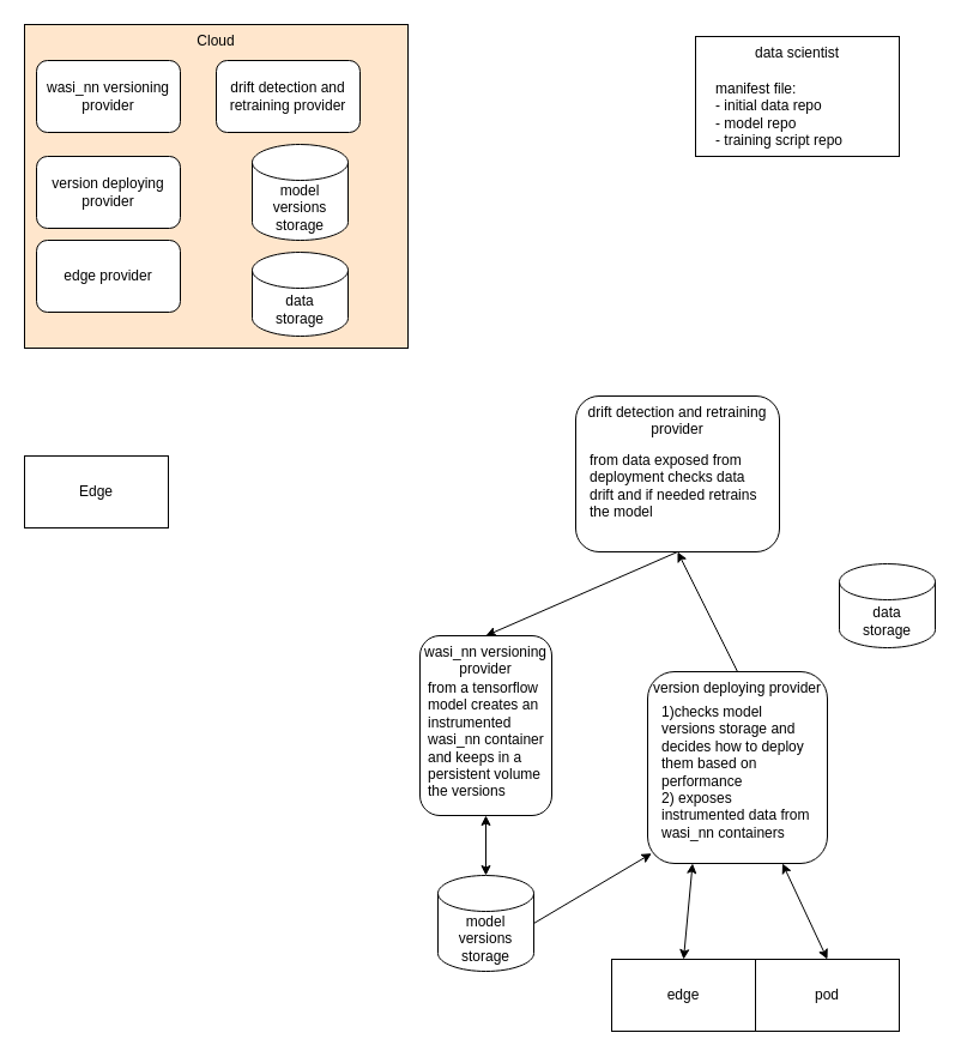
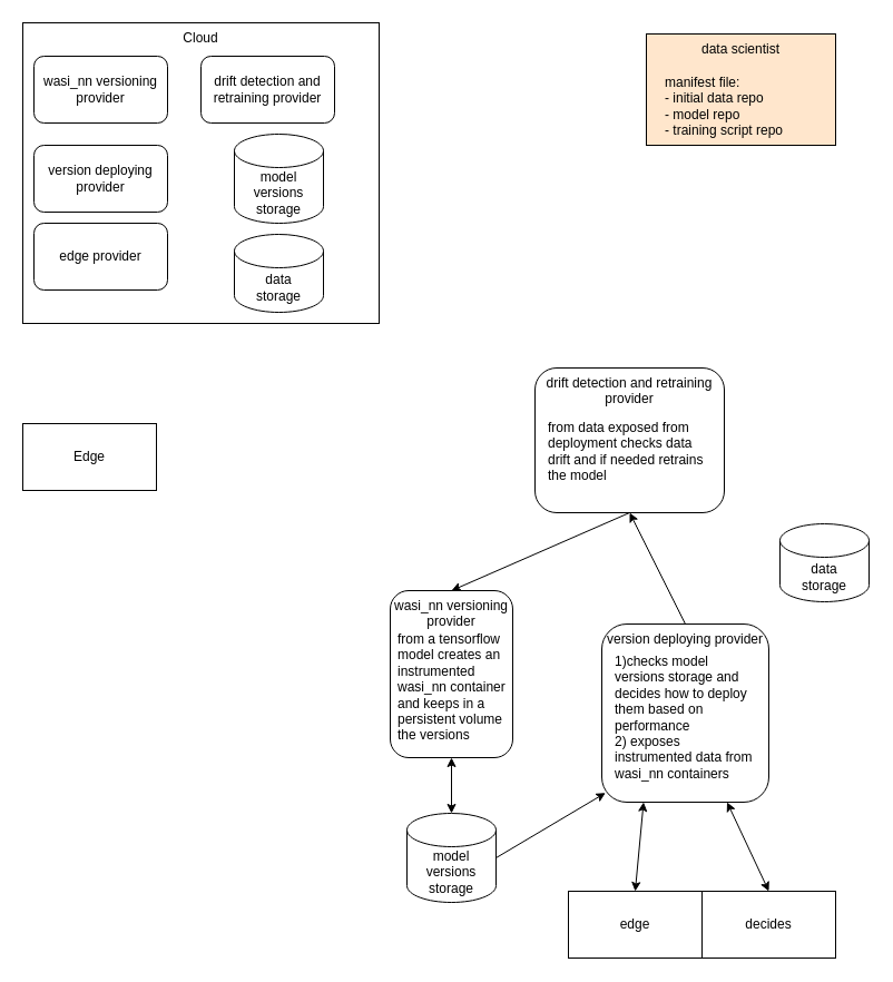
  <mxCell id="0" />
  <mxCell id="1" parent="0" />
- <mxCell id="2" value="Cloud" style="rounded=0;whiteSpace=wrap;html=1;verticalAlign=top;fillColor=#ffe6cc;" vertex="1" parent="1"><mxGeometry x="20" y="20" width="320" height="270" as="geometry" /></mxCell>
- <mxCell id="3" value="data scientist" style="rounded=0;whiteSpace=wrap;html=1;verticalAlign=top;" vertex="1" parent="1"><mxGeometry x="580" y="30" width="170" height="100" as="geometry" /></mxCell>
+ <mxCell id="2" value="Cloud" style="rounded=0;whiteSpace=wrap;html=1;verticalAlign=top;" vertex="1" parent="1"><mxGeometry x="20" y="20" width="320" height="270" as="geometry" /></mxCell>
+ <mxCell id="3" value="data scientist" style="rounded=0;whiteSpace=wrap;html=1;verticalAlign=top;fillColor=#ffe6cc;" vertex="1" parent="1"><mxGeometry x="580" y="30" width="170" height="100" as="geometry" /></mxCell>
  <mxCell id="4" value="&lt;div&gt;manifest file:&lt;/div&gt;- initial data repo&lt;div&gt;- model repo&lt;/div&gt;&lt;div&gt;- training script repo&lt;/div&gt;" style="text;html=1;align=left;verticalAlign=top;whiteSpace=wrap;rounded=0;" vertex="1" parent="1"><mxGeometry x="595" y="60" width="145" height="70" as="geometry" /></mxCell>
  <mxCell id="5" value="wasi_nn versioning provider" style="rounded=1;whiteSpace=wrap;html=1;" vertex="1" parent="1"><mxGeometry x="30" y="50" width="120" height="60" as="geometry" /></mxCell>
  <mxCell id="6" value="wasi_nn versioning provider" style="rounded=1;whiteSpace=wrap;html=1;verticalAlign=top;" vertex="1" parent="1"><mxGeometry x="350" y="530" width="110" height="150" as="geometry" /></mxCell>
  <mxCell id="7" value="from a tensorflow model creates an instrumented wasi_nn container and keeps in a persistent volume the versions" style="text;html=1;align=left;verticalAlign=top;whiteSpace=wrap;rounded=0;" vertex="1" parent="1"><mxGeometry x="355" y="560" width="100" height="120" as="geometry" /></mxCell>
  <mxCell id="8" value="version deploying provider" style="rounded=1;whiteSpace=wrap;html=1;" vertex="1" parent="1"><mxGeometry x="30" y="130" width="120" height="60" as="geometry" /></mxCell>
  <mxCell id="9" value="drift detection and retraining provider" style="rounded=1;whiteSpace=wrap;html=1;" vertex="1" parent="1"><mxGeometry x="180" y="50" width="120" height="60" as="geometry" /></mxCell>
  <mxCell id="10" value="model versions storage" style="shape=cylinder3;whiteSpace=wrap;html=1;boundedLbl=1;backgroundOutline=1;size=15;" vertex="1" parent="1"><mxGeometry x="210" y="120" width="80" height="80" as="geometry" /></mxCell>
  <mxCell id="11" value="edge provider" style="rounded=1;whiteSpace=wrap;html=1;" vertex="1" parent="1"><mxGeometry x="30" y="200" width="120" height="60" as="geometry" /></mxCell>
  <mxCell id="12" value="Edge" style="rounded=0;whiteSpace=wrap;html=1;" vertex="1" parent="1"><mxGeometry x="20" y="380" width="120" height="60" as="geometry" /></mxCell>
  <mxCell id="13" value="data&lt;div&gt;storage&lt;/div&gt;" style="shape=cylinder3;whiteSpace=wrap;html=1;boundedLbl=1;backgroundOutline=1;size=15;" vertex="1" parent="1"><mxGeometry x="210" y="210" width="80" height="70" as="geometry" /></mxCell>
  <mxCell id="14" value="model versions storage" style="shape=cylinder3;whiteSpace=wrap;html=1;boundedLbl=1;backgroundOutline=1;size=15;" vertex="1" parent="1"><mxGeometry x="365" y="730" width="80" height="80" as="geometry" /></mxCell>
  <mxCell id="15" value="" style="endArrow=classic;startArrow=classic;html=1;rounded=0;entryX=0.5;entryY=1;entryDx=0;entryDy=0;" edge="1" parent="1" source="14" target="7"><mxGeometry width="50" height="50" relative="1" as="geometry"><mxPoint x="400" y="750" as="sourcePoint" /><mxPoint x="450" y="700" as="targetPoint" /></mxGeometry></mxCell>
  <mxCell id="16" value="drift detection and retraining provider" style="rounded=1;whiteSpace=wrap;html=1;verticalAlign=top;" vertex="1" parent="1"><mxGeometry x="480" y="330" width="170" height="130" as="geometry" /></mxCell>
  <mxCell id="17" value="version deploying provider" style="rounded=1;whiteSpace=wrap;html=1;verticalAlign=top;" vertex="1" parent="1"><mxGeometry x="540" y="560" width="150" height="160" as="geometry" /></mxCell>
  <mxCell id="18" value="" style="endArrow=classic;html=1;rounded=0;entryX=0.5;entryY=1;entryDx=0;entryDy=0;exitX=0.5;exitY=0;exitDx=0;exitDy=0;" edge="1" parent="1" source="17" target="16"><mxGeometry width="50" height="50" relative="1" as="geometry"><mxPoint x="690" y="610" as="sourcePoint" /><mxPoint x="740" y="560" as="targetPoint" /></mxGeometry></mxCell>
  <mxCell id="19" value="" style="endArrow=classic;html=1;rounded=0;exitX=0.5;exitY=1;exitDx=0;exitDy=0;entryX=0.5;entryY=0;entryDx=0;entryDy=0;" edge="1" parent="1" source="16" target="6"><mxGeometry width="50" height="50" relative="1" as="geometry"><mxPoint x="510" y="600" as="sourcePoint" /><mxPoint x="560" y="550" as="targetPoint" /></mxGeometry></mxCell>
  <mxCell id="20" value="" style="endArrow=classic;html=1;rounded=0;exitX=1;exitY=0.5;exitDx=0;exitDy=0;exitPerimeter=0;entryX=0.022;entryY=0.948;entryDx=0;entryDy=0;entryPerimeter=0;" edge="1" parent="1" source="14" target="17"><mxGeometry width="50" height="50" relative="1" as="geometry"><mxPoint x="470" y="770" as="sourcePoint" /><mxPoint x="550" y="790" as="targetPoint" /></mxGeometry></mxCell>
  <mxCell id="21" value="" style="endArrow=classic;startArrow=classic;html=1;rounded=0;entryX=0.25;entryY=1;entryDx=0;entryDy=0;" edge="1" parent="1" target="17"><mxGeometry width="50" height="50" relative="1" as="geometry"><mxPoint x="570" y="800" as="sourcePoint" /><mxPoint x="620" y="750" as="targetPoint" /></mxGeometry></mxCell>
  <mxCell id="22" value="" style="endArrow=classic;startArrow=classic;html=1;rounded=0;exitX=0.75;exitY=1;exitDx=0;exitDy=0;" edge="1" parent="1" source="17"><mxGeometry width="50" height="50" relative="1" as="geometry"><mxPoint x="650" y="810" as="sourcePoint" /><mxPoint x="690" y="800" as="targetPoint" /></mxGeometry></mxCell>
  <mxCell id="23" value="edge" style="rounded=0;whiteSpace=wrap;html=1;" vertex="1" parent="1"><mxGeometry x="510" y="800" width="120" height="60" as="geometry" /></mxCell>
- <mxCell id="24" value="pod" style="rounded=0;whiteSpace=wrap;html=1;" vertex="1" parent="1"><mxGeometry x="630" y="800" width="120" height="60" as="geometry" /></mxCell>
+ <mxCell id="24" value="decides" style="rounded=0;whiteSpace=wrap;html=1;" vertex="1" parent="1"><mxGeometry x="630" y="800" width="120" height="60" as="geometry" /></mxCell>
  <mxCell id="25" value="1)checks model versions storage and decides how to deploy them based on performance&lt;div&gt;2) exposes instrumented data from wasi_nn containers&lt;/div&gt;" style="text;html=1;align=left;verticalAlign=top;whiteSpace=wrap;rounded=0;" vertex="1" parent="1"><mxGeometry x="550" y="580" width="130" height="130" as="geometry" /></mxCell>
  <mxCell id="26" value="from data exposed from deployment checks data drift and if needed retrains the model" style="text;html=1;align=left;verticalAlign=top;whiteSpace=wrap;rounded=0;" vertex="1" parent="1"><mxGeometry x="490" y="370" width="150" height="80" as="geometry" /></mxCell>
  <mxCell id="27" value="data&lt;div&gt;storage&lt;/div&gt;" style="shape=cylinder3;whiteSpace=wrap;html=1;boundedLbl=1;backgroundOutline=1;size=15;" vertex="1" parent="1"><mxGeometry x="700" y="470" width="80" height="70" as="geometry" /></mxCell>
